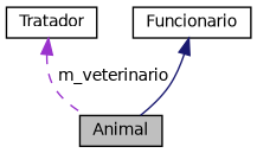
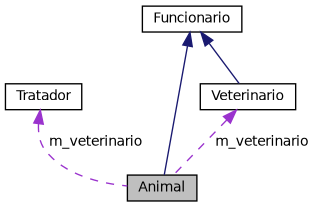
  digraph {
    node [color=black fillcolor=white fontname=Helvetica fontsize=10 shape=record style=filled]
    edge [color=darkorchid3 dir=back fontname=Helvetica fontsize=10 labelfontname=Helvetica labelfontsize=10 style=dashed]
    n1 [fillcolor=grey75 fontcolor=black height=0.2 label=Animal width=0.4]
    n2 [height=0.2 label=Tratador width=0.4]
    n3 [height=0.2 label=Funcionario width=0.4]
+   n4 [height=0.2 label=Veterinario width=0.4]
    n2 -> n1 [label=" m_veterinario"]
    n3 -> n1 [color=midnightblue style=solid]
+   n3 -> n4 [color=midnightblue style=solid]
+   n4 -> n1 [label=" m_veterinario"]
  }
